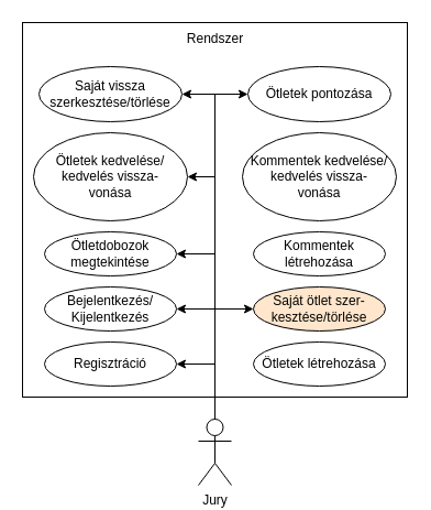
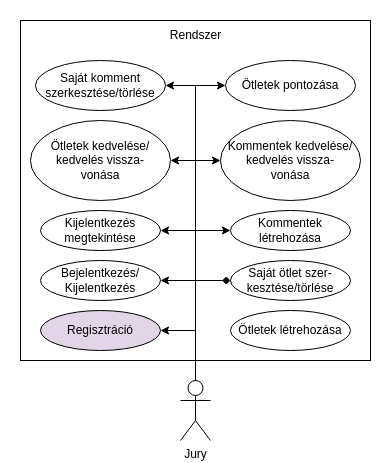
  <mxCell id="0" />
  <mxCell id="1" parent="0" />
  <mxCell id="2" value="" style="rounded=0;whiteSpace=wrap;html=1;" vertex="1" parent="1"><mxGeometry x="20" y="20" width="350" height="340" as="geometry" /></mxCell>
  <mxCell id="3" value="Jury" style="shape=umlActor;verticalLabelPosition=bottom;verticalAlign=top;html=1;outlineConnect=0;" vertex="1" parent="1"><mxGeometry x="180" y="380" width="30" height="60" as="geometry" /></mxCell>
- <mxCell id="4" value="Regisztráció" style="ellipse;whiteSpace=wrap;html=1;" vertex="1" parent="1"><mxGeometry x="40" y="310" width="120" height="40" as="geometry" /></mxCell>
+ <mxCell id="4" value="Regisztráció" style="ellipse;whiteSpace=wrap;html=1;fillColor=#e1d5e7;" vertex="1" parent="1"><mxGeometry x="40" y="310" width="120" height="40" as="geometry" /></mxCell>
  <mxCell id="5" value="Rendszer" style="text;html=1;align=center;verticalAlign=middle;resizable=0;points=[];autosize=1;strokeColor=none;fillColor=none;" vertex="1" parent="1"><mxGeometry x="160" y="20" width="70" height="30" as="geometry" /></mxCell>
  <mxCell id="6" value="Bejelentkezés/&lt;div&gt;Kijelentkezés&lt;/div&gt;" style="ellipse;whiteSpace=wrap;html=1;" vertex="1" parent="1"><mxGeometry x="40" y="260" width="120" height="40" as="geometry" /></mxCell>
- <mxCell id="7" value="Ötletdobozok megtekintése" style="ellipse;whiteSpace=wrap;html=1;" vertex="1" parent="1"><mxGeometry x="40" y="210" width="120" height="40" as="geometry" /></mxCell>
+ <mxCell id="7" value="Kijelentkezés megtekintése" style="ellipse;whiteSpace=wrap;html=1;" vertex="1" parent="1"><mxGeometry x="40" y="210" width="120" height="40" as="geometry" /></mxCell>
  <mxCell id="8" value="Ötletek létrehozása" style="ellipse;whiteSpace=wrap;html=1;" vertex="1" parent="1"><mxGeometry x="230" y="310" width="120" height="40" as="geometry" /></mxCell>
- <mxCell id="9" value="Saját ötlet szer-&lt;div&gt;kesztése/törlése&lt;/div&gt;" style="ellipse;whiteSpace=wrap;html=1;fillColor=#ffe6cc;" vertex="1" parent="1"><mxGeometry x="230" y="260" width="120" height="40" as="geometry" /></mxCell>
+ <mxCell id="9" value="Saját ötlet szer-&lt;div&gt;kesztése/törlése&lt;/div&gt;" style="ellipse;whiteSpace=wrap;html=1;" vertex="1" parent="1"><mxGeometry x="230" y="260" width="120" height="40" as="geometry" /></mxCell>
  <mxCell id="10" value="Kommentek létrehozása" style="ellipse;whiteSpace=wrap;html=1;" vertex="1" parent="1"><mxGeometry x="230" y="210" width="120" height="40" as="geometry" /></mxCell>
- <mxCell id="11" value="Saját vissza&lt;div&gt;szerkesztése/&lt;span style=&quot;background-color: initial;&quot;&gt;törlése&lt;/span&gt;&lt;/div&gt;" style="ellipse;whiteSpace=wrap;html=1;" vertex="1" parent="1"><mxGeometry x="35" y="60" width="130" height="50" as="geometry" /></mxCell>
+ <mxCell id="11" value="Saját komment&lt;div&gt;szerkesztése/&lt;span style=&quot;background-color: initial;&quot;&gt;törlése&lt;/span&gt;&lt;/div&gt;" style="ellipse;whiteSpace=wrap;html=1;" vertex="1" parent="1"><mxGeometry x="35" y="60" width="130" height="50" as="geometry" /></mxCell>
  <mxCell id="12" value="" style="endArrow=classic;html=1;rounded=0;entryX=1;entryY=0.5;entryDx=0;entryDy=0;exitX=0.5;exitY=0;exitDx=0;exitDy=0;exitPerimeter=0;" edge="1" parent="1" source="3" target="11"><mxGeometry width="50" height="50" relative="1" as="geometry"><mxPoint x="195" y="370" as="sourcePoint" /><mxPoint x="130" y="440" as="targetPoint" /><Array as="points"><mxPoint x="195" y="85" /></Array></mxGeometry></mxCell>
  <mxCell id="13" value="" style="endArrow=classic;html=1;rounded=0;entryX=1;entryY=0.5;entryDx=0;entryDy=0;exitX=0.5;exitY=0;exitDx=0;exitDy=0;exitPerimeter=0;" edge="1" parent="1" source="3" target="7"><mxGeometry width="50" height="50" relative="1" as="geometry"><mxPoint x="200" y="370" as="sourcePoint" /><mxPoint x="200" y="240" as="targetPoint" /><Array as="points"><mxPoint x="195" y="230" /></Array></mxGeometry></mxCell>
- <mxCell id="15" value="" style="endArrow=classic;html=1;rounded=0;entryX=0;entryY=0.5;entryDx=0;entryDy=0;exitX=0.5;exitY=0;exitDx=0;exitDy=0;exitPerimeter=0;" edge="1" parent="1" source="3" target="9"><mxGeometry width="50" height="50" relative="1" as="geometry"><mxPoint x="160" y="310" as="sourcePoint" /><mxPoint x="210" y="260" as="targetPoint" /><Array as="points"><mxPoint x="195" y="280" /></Array></mxGeometry></mxCell>
+ <mxCell id="14" value="" style="endArrow=classic;html=1;rounded=0;entryX=0;entryY=0.5;entryDx=0;entryDy=0;exitX=0.5;exitY=0;exitDx=0;exitDy=0;exitPerimeter=0;" edge="1" parent="1" source="3" target="10"><mxGeometry width="50" height="50" relative="1" as="geometry"><mxPoint x="160" y="310" as="sourcePoint" /><mxPoint x="210" y="260" as="targetPoint" /><Array as="points"><mxPoint x="195" y="230" /></Array></mxGeometry></mxCell>
+ <mxCell id="15" value="" style="endArrow=diamond;html=1;rounded=0;entryX=0;entryY=0.5;entryDx=0;entryDy=0;exitX=0.5;exitY=0;exitDx=0;exitDy=0;exitPerimeter=0;" edge="1" parent="1" source="3" target="9"><mxGeometry width="50" height="50" relative="1" as="geometry"><mxPoint x="160" y="310" as="sourcePoint" /><mxPoint x="210" y="260" as="targetPoint" /><Array as="points"><mxPoint x="195" y="280" /></Array></mxGeometry></mxCell>
  <mxCell id="16" value="" style="endArrow=classic;html=1;rounded=0;entryX=1;entryY=0.5;entryDx=0;entryDy=0;exitX=0.5;exitY=0;exitDx=0;exitDy=0;exitPerimeter=0;" edge="1" parent="1" source="3" target="6"><mxGeometry width="50" height="50" relative="1" as="geometry"><mxPoint x="160" y="310" as="sourcePoint" /><mxPoint x="210" y="260" as="targetPoint" /><Array as="points"><mxPoint x="195" y="280" /></Array></mxGeometry></mxCell>
  <mxCell id="17" value="" style="endArrow=classic;html=1;rounded=0;exitX=0.5;exitY=0;exitDx=0;exitDy=0;exitPerimeter=0;entryX=1;entryY=0.5;entryDx=0;entryDy=0;" edge="1" parent="1" source="3" target="4"><mxGeometry width="50" height="50" relative="1" as="geometry"><mxPoint x="160" y="370" as="sourcePoint" /><mxPoint x="210" y="320" as="targetPoint" /><Array as="points"><mxPoint x="195" y="330" /></Array></mxGeometry></mxCell>
  <mxCell id="18" value="Ötletek kedvelése/&lt;div&gt;kedvelés vissza-&lt;/div&gt;&lt;div&gt;vonása&lt;/div&gt;" style="ellipse;whiteSpace=wrap;html=1;" vertex="1" parent="1"><mxGeometry x="30" y="120" width="140" height="80" as="geometry" /></mxCell>
  <mxCell id="19" value="Kommentek kedvelése/&lt;div&gt;kedvelés vissza-&lt;/div&gt;&lt;div&gt;vonása&lt;/div&gt;" style="ellipse;whiteSpace=wrap;html=1;" vertex="1" parent="1"><mxGeometry x="220" y="120" width="140" height="80" as="geometry" /></mxCell>
  <mxCell id="20" value="" style="endArrow=classic;html=1;rounded=0;entryX=1;entryY=0.5;entryDx=0;entryDy=0;exitX=0.5;exitY=0;exitDx=0;exitDy=0;exitPerimeter=0;" edge="1" parent="1" source="3" target="18"><mxGeometry width="50" height="50" relative="1" as="geometry"><mxPoint x="170" y="240" as="sourcePoint" /><mxPoint x="220" y="190" as="targetPoint" /><Array as="points"><mxPoint x="195" y="160" /></Array></mxGeometry></mxCell>
+ <mxCell id="21" value="" style="endArrow=classic;html=1;rounded=0;entryX=0;entryY=0.5;entryDx=0;entryDy=0;exitX=0.5;exitY=0;exitDx=0;exitDy=0;exitPerimeter=0;" edge="1" parent="1" source="3" target="19"><mxGeometry width="50" height="50" relative="1" as="geometry"><mxPoint x="170" y="240" as="sourcePoint" /><mxPoint x="220" y="190" as="targetPoint" /><Array as="points"><mxPoint x="195" y="160" /></Array></mxGeometry></mxCell>
  <mxCell id="22" value="Ötletek pontozása" style="ellipse;whiteSpace=wrap;html=1;" vertex="1" parent="1"><mxGeometry x="225" y="60" width="130" height="50" as="geometry" /></mxCell>
  <mxCell id="23" value="" style="endArrow=classic;html=1;rounded=0;entryX=0;entryY=0.5;entryDx=0;entryDy=0;exitX=0.5;exitY=0;exitDx=0;exitDy=0;exitPerimeter=0;" edge="1" parent="1" source="3" target="22"><mxGeometry width="50" height="50" relative="1" as="geometry"><mxPoint x="205" y="390" as="sourcePoint" /><mxPoint x="175" y="95" as="targetPoint" /><Array as="points"><mxPoint x="195" y="85" /></Array></mxGeometry></mxCell>
